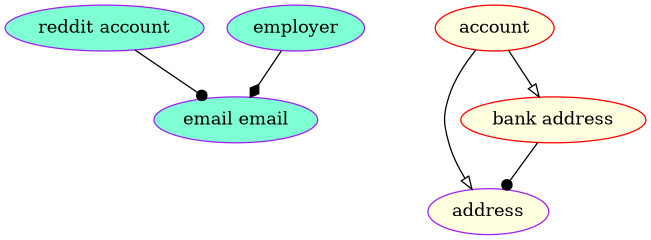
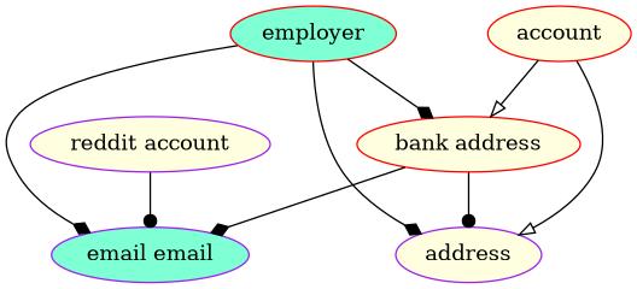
  digraph {
    node [color=purple fillcolor=lightyellow style=filled]
    edge [arrowhead=diamond]
    n1 [fillcolor=aquamarine label="email email"]
-   "reddit account" [fillcolor=aquamarine]
+   "reddit account"
    n3 [color=red label=account]
    address
    n5 [color=red label="bank address"]
-   employer [fillcolor=aquamarine]
+   employer [color=red fillcolor=aquamarine]
    "reddit account" -> n1 [arrowhead=dot]
    n3 -> address [arrowhead=onormal]
    n3 -> n5 [arrowhead=onormal]
+   n5 -> n1
    n5 -> address [arrowhead=dot]
    employer -> n1
+   employer -> address
+   employer -> n5
  }
